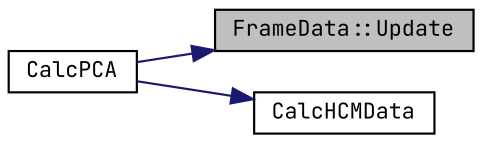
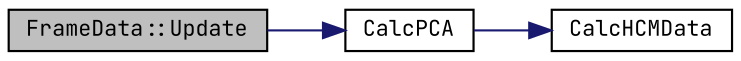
  digraph {
    fontname="JetBrains Mono"
    rankdir=LR
    node [color=black fillcolor=white fontname="JetBrains Mono" fontsize=10 shape=record style=filled]
    edge [color=midnightblue fontname="JetBrains Mono" fontsize=10 labelfontname=Helvetica labelfontsize=10 style=solid]
    n1 [fillcolor=grey75 fontcolor=black height=0.2 label="FrameData::Update" width=0.4]
    n2 [height=0.2 label=CalcPCA width=0.4]
    n3 [height=0.2 label=CalcHCMData width=0.4]
-   n2 -> n1
+   n1 -> n2
    n2 -> n3
  }
